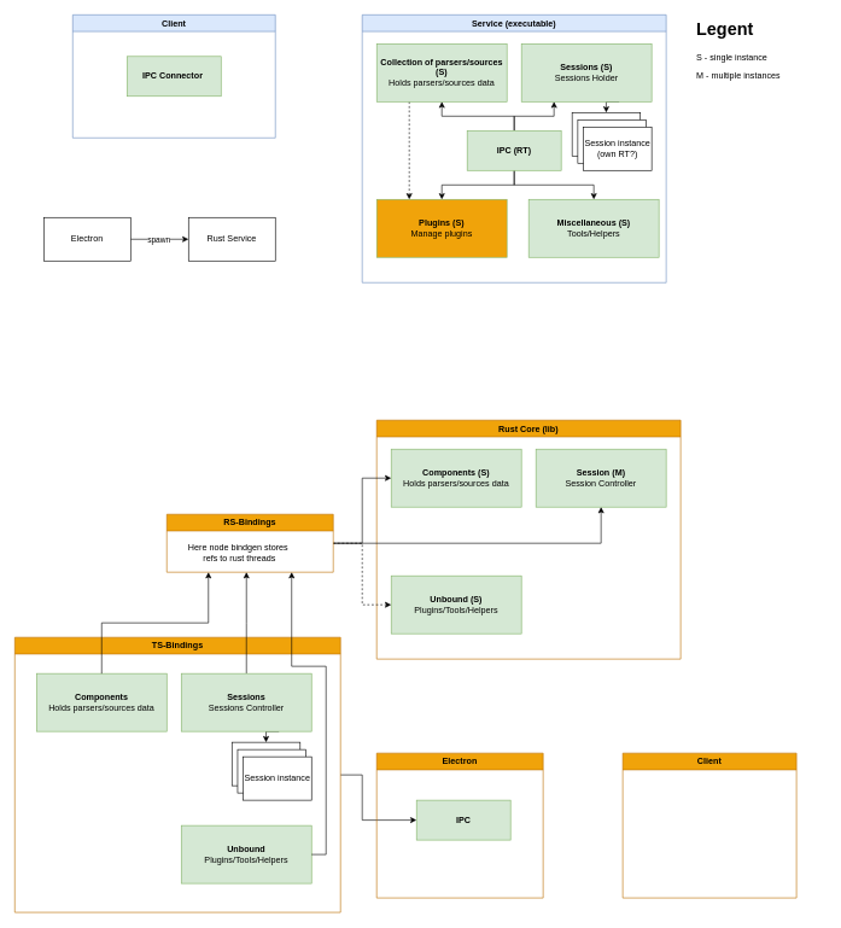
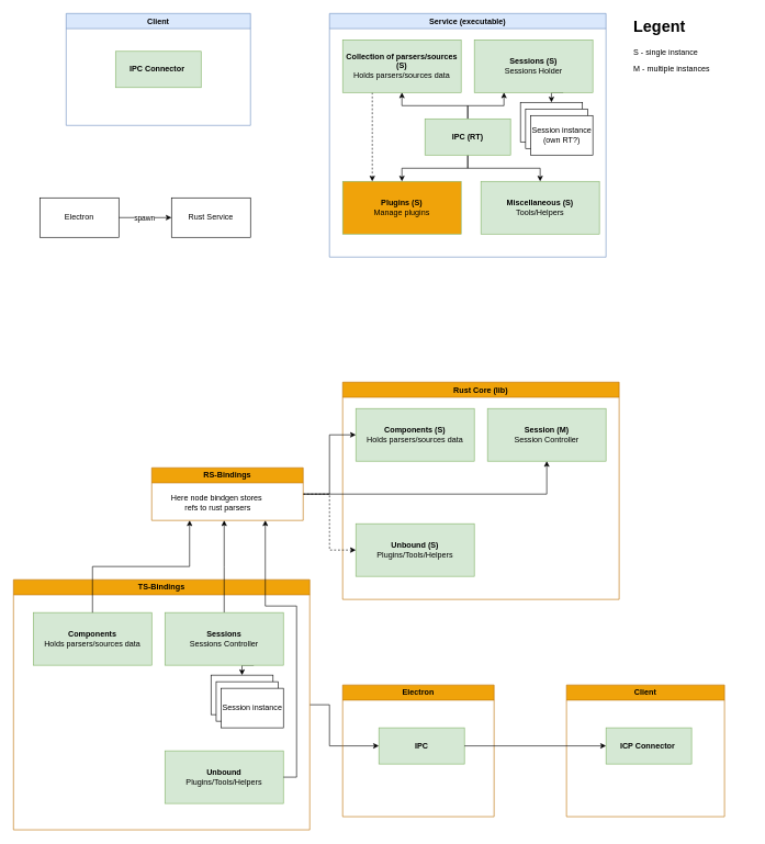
  <mxCell id="0" />
  <mxCell id="1" parent="0" />
  <mxCell id="2" value="Service (executable)" style="swimlane;whiteSpace=wrap;html=1;fillColor=#dae8fc;strokeColor=#6c8ebf;" parent="1" vertex="1"><mxGeometry x="500" y="20" width="420" height="370" as="geometry" /></mxCell>
  <mxCell id="3" style="edgeStyle=orthogonalEdgeStyle;rounded=0;orthogonalLoop=1;jettySize=auto;html=1;exitX=0.25;exitY=1;exitDx=0;exitDy=0;entryX=0.25;entryY=0;entryDx=0;entryDy=0;dashed=1;" edge="1" parent="2" source="4" target="5"><mxGeometry relative="1" as="geometry" /></mxCell>
  <mxCell id="4" value="&lt;b&gt;Collection of parsers/sources (S)&lt;/b&gt;&lt;div&gt;Holds parsers/sources data&lt;/div&gt;" style="rounded=0;whiteSpace=wrap;html=1;fillColor=#d5e8d4;strokeColor=#82b366;" parent="2" vertex="1"><mxGeometry x="20" y="40" width="180" height="80" as="geometry" /></mxCell>
  <mxCell id="5" value="&lt;b&gt;Plugins (S)&lt;/b&gt;&lt;div&gt;Manage plugins&lt;/div&gt;" style="rounded=0;whiteSpace=wrap;html=1;fillColor=#f0a30a;strokeColor=#82b366;" parent="2" vertex="1"><mxGeometry x="20" y="255" width="180" height="80" as="geometry" /></mxCell>
  <mxCell id="6" value="&lt;b&gt;Miscellaneous (S)&lt;/b&gt;&lt;br&gt;&lt;div&gt;Tools/Helpers&lt;/div&gt;" style="rounded=0;whiteSpace=wrap;html=1;fillColor=#d5e8d4;strokeColor=#82b366;" parent="2" vertex="1"><mxGeometry x="230" y="255" width="180" height="80" as="geometry" /></mxCell>
  <mxCell id="7" style="edgeStyle=orthogonalEdgeStyle;rounded=0;orthogonalLoop=1;jettySize=auto;html=1;exitX=0.75;exitY=1;exitDx=0;exitDy=0;entryX=0.5;entryY=0;entryDx=0;entryDy=0;" parent="2" source="8" target="15" edge="1"><mxGeometry relative="1" as="geometry" /></mxCell>
  <mxCell id="8" value="&lt;b&gt;Sessions (S)&lt;/b&gt;&lt;br&gt;&lt;div&gt;Sessions Holder&lt;/div&gt;" style="rounded=0;whiteSpace=wrap;html=1;fillColor=#d5e8d4;strokeColor=#82b366;" parent="2" vertex="1"><mxGeometry x="220" y="40" width="180" height="80" as="geometry" /></mxCell>
  <mxCell id="9" style="edgeStyle=orthogonalEdgeStyle;rounded=0;orthogonalLoop=1;jettySize=auto;html=1;exitX=0.5;exitY=0;exitDx=0;exitDy=0;entryX=0.5;entryY=1;entryDx=0;entryDy=0;" parent="2" source="13" target="4" edge="1"><mxGeometry relative="1" as="geometry" /></mxCell>
  <mxCell id="10" style="edgeStyle=orthogonalEdgeStyle;rounded=0;orthogonalLoop=1;jettySize=auto;html=1;exitX=0.5;exitY=0;exitDx=0;exitDy=0;entryX=0.25;entryY=1;entryDx=0;entryDy=0;" parent="2" source="13" target="8" edge="1"><mxGeometry relative="1" as="geometry" /></mxCell>
  <mxCell id="11" style="edgeStyle=orthogonalEdgeStyle;rounded=0;orthogonalLoop=1;jettySize=auto;html=1;exitX=0.5;exitY=1;exitDx=0;exitDy=0;entryX=0.5;entryY=0;entryDx=0;entryDy=0;" parent="2" source="13" target="5" edge="1"><mxGeometry relative="1" as="geometry" /></mxCell>
  <mxCell id="12" style="edgeStyle=orthogonalEdgeStyle;rounded=0;orthogonalLoop=1;jettySize=auto;html=1;exitX=0.5;exitY=1;exitDx=0;exitDy=0;entryX=0.5;entryY=0;entryDx=0;entryDy=0;" parent="2" source="13" target="6" edge="1"><mxGeometry relative="1" as="geometry" /></mxCell>
  <mxCell id="13" value="&lt;b&gt;IPC (RT)&lt;/b&gt;" style="rounded=0;whiteSpace=wrap;html=1;fillColor=#d5e8d4;strokeColor=#82b366;" parent="2" vertex="1"><mxGeometry x="145" y="160" width="130" height="55" as="geometry" /></mxCell>
  <mxCell id="14" value="" style="group" parent="2" vertex="1" connectable="0"><mxGeometry x="290" y="135" width="110" height="80" as="geometry" /></mxCell>
  <mxCell id="15" value="" style="rounded=0;whiteSpace=wrap;html=1;" parent="14" vertex="1"><mxGeometry width="94.286" height="60" as="geometry" /></mxCell>
  <mxCell id="16" value="" style="rounded=0;whiteSpace=wrap;html=1;" parent="14" vertex="1"><mxGeometry x="7.857" y="10" width="94.286" height="60" as="geometry" /></mxCell>
  <mxCell id="17" value="Session instance (own RT?)" style="rounded=0;whiteSpace=wrap;html=1;" parent="14" vertex="1"><mxGeometry x="15.714" y="20" width="94.286" height="60" as="geometry" /></mxCell>
  <mxCell id="18" value="Client" style="swimlane;whiteSpace=wrap;html=1;fillColor=#dae8fc;strokeColor=#6c8ebf;" parent="1" vertex="1"><mxGeometry x="100" y="20" width="280" height="170" as="geometry" /></mxCell>
  <mxCell id="19" value="&lt;b&gt;IPC Connector&lt;/b&gt;&lt;span style=&quot;background-color: transparent; color: light-dark(rgb(0, 0, 0), rgb(255, 255, 255));&quot;&gt;&amp;nbsp;&lt;/span&gt;" style="rounded=0;whiteSpace=wrap;html=1;fillColor=#d5e8d4;strokeColor=#82b366;" parent="18" vertex="1"><mxGeometry x="75" y="57.5" width="130" height="55" as="geometry" /></mxCell>
  <mxCell id="20" value="Rust Core (lib)" style="swimlane;whiteSpace=wrap;html=1;fillColor=#f0a30a;fontColor=#000000;strokeColor=#BD7000;" parent="1" vertex="1"><mxGeometry x="520" width="420" height="330" as="geometry" y="580" /></mxCell>
  <mxCell id="21" value="&lt;b&gt;Unbound (S)&lt;/b&gt;&lt;br&gt;&lt;div&gt;Plugins/Tools/Helpers&lt;/div&gt;" style="rounded=0;whiteSpace=wrap;html=1;fillColor=#d5e8d4;strokeColor=#82b366;" parent="20" vertex="1"><mxGeometry x="20" y="215" width="180" height="80" as="geometry" /></mxCell>
  <mxCell id="22" value="&lt;b&gt;Session (M)&lt;/b&gt;&lt;br&gt;&lt;div&gt;Session Controller&lt;/div&gt;" style="rounded=0;whiteSpace=wrap;html=1;fillColor=#d5e8d4;strokeColor=#82b366;" parent="20" vertex="1"><mxGeometry x="220" y="40" width="180" height="80" as="geometry" /></mxCell>
  <mxCell id="23" value="&lt;b&gt;Components (S)&lt;/b&gt;&lt;div&gt;Holds parsers/sources data&lt;/div&gt;" style="rounded=0;whiteSpace=wrap;html=1;fillColor=#d5e8d4;strokeColor=#82b366;" parent="20" vertex="1"><mxGeometry x="20" y="40" width="180" height="80" as="geometry" /></mxCell>
  <mxCell id="24" style="edgeStyle=orthogonalEdgeStyle;rounded=0;orthogonalLoop=1;jettySize=auto;html=1;exitX=1;exitY=0.5;exitDx=0;exitDy=0;entryX=0;entryY=0.5;entryDx=0;entryDy=0;" parent="1" source="27" target="23" edge="1"><mxGeometry relative="1" as="geometry" /></mxCell>
  <mxCell id="25" style="edgeStyle=orthogonalEdgeStyle;rounded=0;orthogonalLoop=1;jettySize=auto;html=1;exitX=1;exitY=0.5;exitDx=0;exitDy=0;entryX=0;entryY=0.5;entryDx=0;entryDy=0;dashed=1;" parent="1" source="27" target="21" edge="1"><mxGeometry relative="1" as="geometry" /></mxCell>
  <mxCell id="26" style="edgeStyle=orthogonalEdgeStyle;rounded=0;orthogonalLoop=1;jettySize=auto;html=1;exitX=1;exitY=0.5;exitDx=0;exitDy=0;entryX=0.5;entryY=1;entryDx=0;entryDy=0;" parent="1" source="27" target="22" edge="1"><mxGeometry relative="1" as="geometry" /></mxCell>
  <mxCell id="27" value="RS-Bindings" style="swimlane;whiteSpace=wrap;html=1;fillColor=#f0a30a;fontColor=#000000;strokeColor=#BD7000;" parent="1" vertex="1"><mxGeometry x="230" y="710" width="230" height="80" as="geometry" /></mxCell>
  <mxCell id="28" style="edgeStyle=orthogonalEdgeStyle;rounded=0;orthogonalLoop=1;jettySize=auto;html=1;exitX=1;exitY=0.5;exitDx=0;exitDy=0;entryX=0;entryY=0.5;entryDx=0;entryDy=0;" parent="1" source="29" target="42" edge="1"><mxGeometry relative="1" as="geometry"><Array as="points"><mxPoint x="500" y="1070" /><mxPoint x="500" y="1132" /></Array></mxGeometry></mxCell>
  <mxCell id="29" value="TS-Bindings" style="swimlane;whiteSpace=wrap;html=1;fillColor=#f0a30a;fontColor=#000000;strokeColor=#BD7000;" parent="1" vertex="1"><mxGeometry x="20" y="880" width="450" height="380" as="geometry" /></mxCell>
  <mxCell id="30" value="&lt;b&gt;Components&lt;/b&gt;&lt;div&gt;Holds parsers/sources data&lt;/div&gt;" style="rounded=0;whiteSpace=wrap;html=1;fillColor=#d5e8d4;strokeColor=#82b366;" parent="29" vertex="1"><mxGeometry x="30" y="50" width="180" height="80" as="geometry" /></mxCell>
  <mxCell id="31" style="edgeStyle=orthogonalEdgeStyle;rounded=0;orthogonalLoop=1;jettySize=auto;html=1;exitX=0.75;exitY=1;exitDx=0;exitDy=0;entryX=0.5;entryY=0;entryDx=0;entryDy=0;" parent="29" source="33" target="35" edge="1"><mxGeometry relative="1" as="geometry" /></mxCell>
  <mxCell id="32" style="edgeStyle=orthogonalEdgeStyle;rounded=0;orthogonalLoop=1;jettySize=auto;html=1;exitX=0.5;exitY=0;exitDx=0;exitDy=0;" parent="29" source="33" edge="1"><mxGeometry relative="1" as="geometry"><mxPoint x="320" y="-90" as="targetPoint" /></mxGeometry></mxCell>
  <mxCell id="33" value="&lt;b&gt;Sessions&lt;/b&gt;&lt;br&gt;&lt;div&gt;Sessions Controller&lt;/div&gt;" style="rounded=0;whiteSpace=wrap;html=1;fillColor=#d5e8d4;strokeColor=#82b366;" parent="29" vertex="1"><mxGeometry x="230" y="50" width="180" height="80" as="geometry" /></mxCell>
  <mxCell id="34" value="" style="group" parent="29" vertex="1" connectable="0"><mxGeometry x="300" y="145" width="110" height="80" as="geometry" /></mxCell>
  <mxCell id="35" value="" style="rounded=0;whiteSpace=wrap;html=1;" parent="34" vertex="1"><mxGeometry width="94.286" height="60" as="geometry" /></mxCell>
  <mxCell id="36" value="" style="rounded=0;whiteSpace=wrap;html=1;" parent="34" vertex="1"><mxGeometry x="7.857" y="10" width="94.286" height="60" as="geometry" /></mxCell>
  <mxCell id="37" value="Session instance" style="rounded=0;whiteSpace=wrap;html=1;" parent="34" vertex="1"><mxGeometry x="15.714" y="20" width="94.286" height="60" as="geometry" /></mxCell>
  <mxCell id="38" value="&lt;b&gt;Unbound&lt;/b&gt;&lt;br&gt;&lt;div&gt;Plugins/Tools/Helpers&lt;/div&gt;" style="rounded=0;whiteSpace=wrap;html=1;fillColor=#d5e8d4;strokeColor=#82b366;" parent="29" vertex="1"><mxGeometry x="230" y="260" width="180" height="80" as="geometry" /></mxCell>
  <mxCell id="39" style="edgeStyle=orthogonalEdgeStyle;rounded=0;orthogonalLoop=1;jettySize=auto;html=1;exitX=0.5;exitY=0;exitDx=0;exitDy=0;entryX=0.25;entryY=1;entryDx=0;entryDy=0;" parent="1" source="30" target="27" edge="1"><mxGeometry relative="1" as="geometry" /></mxCell>
  <mxCell id="40" style="edgeStyle=orthogonalEdgeStyle;rounded=0;orthogonalLoop=1;jettySize=auto;html=1;exitX=1;exitY=0.5;exitDx=0;exitDy=0;entryX=0.75;entryY=1;entryDx=0;entryDy=0;" parent="1" source="38" target="27" edge="1"><mxGeometry relative="1" as="geometry"><Array as="points"><mxPoint x="450" y="1180" /><mxPoint x="450" y="920" /><mxPoint x="403" y="920" /></Array></mxGeometry></mxCell>
  <mxCell id="41" value="Electron" style="swimlane;whiteSpace=wrap;html=1;fillColor=#f0a30a;fontColor=#000000;strokeColor=#BD7000;" parent="1" vertex="1"><mxGeometry x="520" y="1040" width="230" height="200" as="geometry" /></mxCell>
  <mxCell id="42" value="&lt;b&gt;IPC&lt;/b&gt;" style="rounded=0;whiteSpace=wrap;html=1;fillColor=#d5e8d4;strokeColor=#82b366;" parent="41" vertex="1"><mxGeometry x="55" y="65" width="130" height="55" as="geometry" /></mxCell>
  <mxCell id="43" value="Client" style="swimlane;whiteSpace=wrap;html=1;fillColor=#f0a30a;fontColor=#000000;strokeColor=#BD7000;" parent="1" vertex="1"><mxGeometry x="860" y="1040" width="240" height="200" as="geometry" /></mxCell>
+ <mxCell id="44" value="&lt;b&gt;ICP Connector&lt;/b&gt;&lt;span style=&quot;background-color: transparent; color: light-dark(rgb(0, 0, 0), rgb(255, 255, 255));&quot;&gt;&amp;nbsp;&lt;/span&gt;" style="rounded=0;whiteSpace=wrap;html=1;fillColor=#d5e8d4;strokeColor=#82b366;" parent="43" vertex="1"><mxGeometry x="60" y="65" width="130" height="55" as="geometry" /></mxCell>
+ <mxCell id="45" style="edgeStyle=orthogonalEdgeStyle;rounded=0;orthogonalLoop=1;jettySize=auto;html=1;exitX=1;exitY=0.5;exitDx=0;exitDy=0;entryX=0;entryY=0.5;entryDx=0;entryDy=0;" parent="1" source="42" target="44" edge="1"><mxGeometry relative="1" as="geometry" /></mxCell>
  <mxCell id="46" value="&lt;h1 style=&quot;margin-top: 0px;&quot;&gt;Legent&lt;/h1&gt;&lt;p&gt;S - single instance&lt;/p&gt;&lt;p&gt;M - multiple instances&lt;/p&gt;" style="text;html=1;whiteSpace=wrap;overflow=hidden;rounded=0;" parent="1" vertex="1"><mxGeometry x="960" y="20" width="180" height="120" as="geometry" /></mxCell>
- <mxCell id="47" value="Here node bindgen stores&amp;nbsp;&lt;div&gt;refs to rust threads&lt;/div&gt;" style="text;html=1;align=center;verticalAlign=middle;resizable=0;points=[];autosize=1;strokeColor=none;fillColor=none;" parent="1" vertex="1"><mxGeometry x="250" y="743" width="160" height="40" as="geometry" /></mxCell>
+ <mxCell id="47" value="Here node bindgen stores&amp;nbsp;&lt;div&gt;refs to rust parsers&lt;/div&gt;" style="text;html=1;align=center;verticalAlign=middle;resizable=0;points=[];autosize=1;strokeColor=none;fillColor=none;" parent="1" vertex="1"><mxGeometry x="250" y="743" width="160" height="40" as="geometry" /></mxCell>
  <mxCell id="48" style="edgeStyle=orthogonalEdgeStyle;rounded=0;orthogonalLoop=1;jettySize=auto;html=1;exitX=1;exitY=0.5;exitDx=0;exitDy=0;" edge="1" parent="1" source="50" target="51"><mxGeometry relative="1" as="geometry" /></mxCell>
  <mxCell id="49" value="spawn" style="edgeLabel;html=1;align=center;verticalAlign=middle;resizable=0;points=[];" vertex="1" connectable="0" parent="48"><mxGeometry x="-0.057" relative="1" as="geometry"><mxPoint as="offset" /></mxGeometry></mxCell>
  <mxCell id="50" value="Electron" style="rounded=0;whiteSpace=wrap;html=1;" vertex="1" parent="1"><mxGeometry x="60" y="300" width="120" height="60" as="geometry" /></mxCell>
  <mxCell id="51" value="Rust Service" style="rounded=0;whiteSpace=wrap;html=1;" vertex="1" parent="1"><mxGeometry y="300" width="120" height="60" as="geometry" x="260" /></mxCell>
